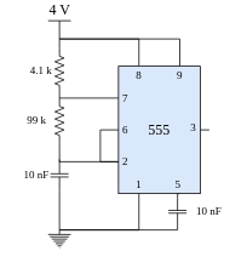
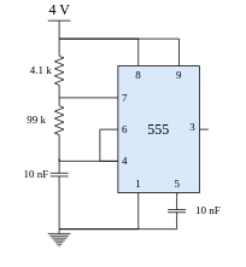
  <mxCell id="0" />
  <mxCell id="1" parent="0" />
  <mxCell id="2" style="edgeStyle=orthogonalEdgeStyle;rounded=0;orthogonalLoop=1;jettySize=auto;html=1;exitX=0;exitY=0.25;exitDx=0;exitDy=0;entryX=1;entryY=0.5;entryDx=0;entryDy=0;entryPerimeter=0;fontFamily=Charter;fontSize=16;endArrow=none;endFill=0;" edge="1" parent="1" source="9" target="14"><mxGeometry relative="1" as="geometry"><Array as="points"><mxPoint x="65" y="105" /></Array></mxGeometry></mxCell>
  <mxCell id="3" style="edgeStyle=orthogonalEdgeStyle;rounded=0;orthogonalLoop=1;jettySize=auto;html=1;exitX=0;exitY=0.75;exitDx=0;exitDy=0;entryX=1;entryY=0.5;entryDx=0;entryDy=0;entryPerimeter=0;fontFamily=Charter;fontSize=16;endArrow=none;endFill=0;" edge="1" parent="1" source="9" target="10"><mxGeometry relative="1" as="geometry" /></mxCell>
  <mxCell id="4" style="edgeStyle=orthogonalEdgeStyle;rounded=0;orthogonalLoop=1;jettySize=auto;html=1;exitX=0.75;exitY=1;exitDx=0;exitDy=0;entryX=0;entryY=0.5;entryDx=0;entryDy=0;entryPerimeter=0;fontFamily=Charter;fontSize=16;endArrow=none;endFill=0;" edge="1" parent="1" source="9" target="16"><mxGeometry relative="1" as="geometry" /></mxCell>
  <mxCell id="5" style="edgeStyle=orthogonalEdgeStyle;rounded=0;orthogonalLoop=1;jettySize=auto;html=1;exitX=0.25;exitY=1;exitDx=0;exitDy=0;entryX=0.5;entryY=0;entryDx=0;entryDy=0;entryPerimeter=0;fontFamily=Charter;fontSize=16;endArrow=none;endFill=0;" edge="1" parent="1" source="9" target="17"><mxGeometry relative="1" as="geometry"><Array as="points"><mxPoint x="152" y="250" /></Array></mxGeometry></mxCell>
  <mxCell id="6" style="edgeStyle=orthogonalEdgeStyle;rounded=0;orthogonalLoop=1;jettySize=auto;html=1;exitX=1;exitY=0.5;exitDx=0;exitDy=0;entryX=1;entryY=0.5;entryDx=0;entryDy=0;entryPerimeter=0;fontFamily=Charter;fontSize=16;endArrow=none;endFill=0;" edge="1" parent="1" source="9"><mxGeometry relative="1" as="geometry"><mxPoint x="230" y="140" as="targetPoint" /></mxGeometry></mxCell>
  <mxCell id="7" style="edgeStyle=orthogonalEdgeStyle;rounded=0;orthogonalLoop=1;jettySize=auto;html=1;exitX=0.25;exitY=0;exitDx=0;exitDy=0;entryX=0.5;entryY=0;entryDx=0;entryDy=0;entryPerimeter=0;fontFamily=Charter;fontSize=12;endArrow=none;endFill=0;" edge="1" parent="1" source="9" target="19"><mxGeometry relative="1" as="geometry"><Array as="points"><mxPoint x="153" y="40" /></Array></mxGeometry></mxCell>
  <mxCell id="8" style="edgeStyle=orthogonalEdgeStyle;rounded=0;orthogonalLoop=1;jettySize=auto;html=1;exitX=0.75;exitY=0;exitDx=0;exitDy=0;entryX=0.5;entryY=0;entryDx=0;entryDy=0;entryPerimeter=0;fontFamily=Charter;fontSize=12;endArrow=none;endFill=0;" edge="1" parent="1" source="9" target="19"><mxGeometry relative="1" as="geometry"><Array as="points"><mxPoint x="198" y="40" /></Array></mxGeometry></mxCell>
  <mxCell id="9" value="555" style="rounded=0;whiteSpace=wrap;html=1;fontFamily=Charter;fontSize=16;fillColor=#dae8fc;" vertex="1" parent="1"><mxGeometry x="130" y="70" width="90" height="140" as="geometry" /></mxCell>
  <mxCell id="10" value="" style="pointerEvents=1;verticalLabelPosition=bottom;shadow=0;dashed=0;align=center;html=1;verticalAlign=top;shape=mxgraph.electrical.resistors.resistor_2;rotation=90;" vertex="1" parent="1"><mxGeometry x="40" y="125" width="50" height="10" as="geometry" /></mxCell>
  <mxCell id="11" style="edgeStyle=orthogonalEdgeStyle;rounded=0;orthogonalLoop=1;jettySize=auto;html=1;exitX=1;exitY=0.5;exitDx=0;exitDy=0;exitPerimeter=0;entryX=0.5;entryY=0;entryDx=0;entryDy=0;entryPerimeter=0;fontFamily=Charter;fontSize=16;endArrow=none;endFill=0;" edge="1" parent="1" source="12" target="17"><mxGeometry relative="1" as="geometry" /></mxCell>
  <mxCell id="12" value="" style="pointerEvents=1;verticalLabelPosition=bottom;shadow=0;dashed=0;align=center;html=1;verticalAlign=top;shape=mxgraph.electrical.capacitors.capacitor_1;rotation=90;" vertex="1" parent="1"><mxGeometry x="47.5" y="180" width="35" height="20" as="geometry" /></mxCell>
  <mxCell id="13" style="edgeStyle=orthogonalEdgeStyle;rounded=0;orthogonalLoop=1;jettySize=auto;html=1;exitX=0;exitY=0.5;exitDx=0;exitDy=0;exitPerimeter=0;entryX=0.5;entryY=0;entryDx=0;entryDy=0;entryPerimeter=0;fontFamily=Charter;fontSize=16;endArrow=none;endFill=0;" edge="1" parent="1" source="14" target="19"><mxGeometry relative="1" as="geometry" /></mxCell>
  <mxCell id="14" value="" style="pointerEvents=1;verticalLabelPosition=bottom;shadow=0;dashed=0;align=center;html=1;verticalAlign=top;shape=mxgraph.electrical.resistors.resistor_2;rotation=90;" vertex="1" parent="1"><mxGeometry x="40" y="70" width="50" height="10" as="geometry" /></mxCell>
  <mxCell id="15" style="edgeStyle=orthogonalEdgeStyle;rounded=0;orthogonalLoop=1;jettySize=auto;html=1;exitX=1;exitY=0.5;exitDx=0;exitDy=0;exitPerimeter=0;entryX=0.5;entryY=0;entryDx=0;entryDy=0;entryPerimeter=0;fontFamily=Charter;fontSize=16;endArrow=none;endFill=0;" edge="1" parent="1" source="16" target="17"><mxGeometry relative="1" as="geometry"><Array as="points"><mxPoint x="195" y="250" /></Array></mxGeometry></mxCell>
  <mxCell id="16" value="" style="pointerEvents=1;verticalLabelPosition=bottom;shadow=0;dashed=0;align=center;html=1;verticalAlign=top;shape=mxgraph.electrical.capacitors.capacitor_1;rotation=90;" vertex="1" parent="1"><mxGeometry x="180" y="220" width="30" height="20" as="geometry" /></mxCell>
  <mxCell id="17" value="" style="pointerEvents=1;verticalLabelPosition=bottom;shadow=0;dashed=0;align=center;html=1;verticalAlign=top;shape=mxgraph.electrical.signal_sources.protective_earth;fontFamily=Charter;fontSize=16;" vertex="1" parent="1"><mxGeometry x="52.5" y="250" width="25" height="20" as="geometry" /></mxCell>
  <mxCell id="18" style="edgeStyle=orthogonalEdgeStyle;rounded=0;orthogonalLoop=1;jettySize=auto;html=1;exitX=0;exitY=0.5;exitDx=0;exitDy=0;entryX=0;entryY=0.75;entryDx=0;entryDy=0;fontFamily=Charter;fontSize=16;endArrow=none;endFill=0;" edge="1" parent="1" source="9" target="9"><mxGeometry relative="1" as="geometry"><Array as="points"><mxPoint x="110" y="140" /><mxPoint x="110" y="175" /></Array></mxGeometry></mxCell>
  <mxCell id="19" value="4 V" style="verticalLabelPosition=top;verticalAlign=bottom;shape=mxgraph.electrical.signal_sources.vdd;shadow=0;dashed=0;align=center;strokeWidth=1;fontSize=16;html=1;flipV=1;fontFamily=Charter;" vertex="1" parent="1"><mxGeometry x="52.5" y="20" width="25" height="20" as="geometry" /></mxCell>
  <mxCell id="20" value="1" style="text;html=1;strokeColor=none;fillColor=none;align=center;verticalAlign=middle;whiteSpace=wrap;rounded=0;fontFamily=Charter;fontSize=12;" vertex="1" parent="1"><mxGeometry x="145" y="190" width="15" height="20" as="geometry" /></mxCell>
  <mxCell id="21" value="5" style="text;html=1;strokeColor=none;fillColor=none;align=center;verticalAlign=middle;whiteSpace=wrap;rounded=0;fontFamily=Charter;fontSize=12;" vertex="1" parent="1"><mxGeometry x="187.5" y="190" width="15" height="20" as="geometry" /></mxCell>
- <mxCell id="22" value="2" style="text;html=1;strokeColor=none;fillColor=none;align=center;verticalAlign=middle;whiteSpace=wrap;rounded=0;fontFamily=Charter;fontSize=12;" vertex="1" parent="1"><mxGeometry x="130" y="165" width="15" height="20" as="geometry" /></mxCell>
+ <mxCell id="22" value="4" style="text;html=1;strokeColor=none;fillColor=none;align=center;verticalAlign=middle;whiteSpace=wrap;rounded=0;fontFamily=Charter;fontSize=12;" vertex="1" parent="1"><mxGeometry x="130" y="165" width="15" height="20" as="geometry" /></mxCell>
  <mxCell id="23" value="6" style="text;html=1;strokeColor=none;fillColor=none;align=center;verticalAlign=middle;whiteSpace=wrap;rounded=0;fontFamily=Charter;fontSize=12;" vertex="1" parent="1"><mxGeometry x="130" y="130" width="15" height="20" as="geometry" /></mxCell>
  <mxCell id="24" value="7" style="text;html=1;strokeColor=none;fillColor=none;align=center;verticalAlign=middle;whiteSpace=wrap;rounded=0;fontFamily=Charter;fontSize=12;" vertex="1" parent="1"><mxGeometry x="130" y="95" width="15" height="20" as="geometry" /></mxCell>
  <mxCell id="25" value="3" style="text;html=1;strokeColor=none;fillColor=none;align=center;verticalAlign=middle;whiteSpace=wrap;rounded=0;fontFamily=Charter;fontSize=12;" vertex="1" parent="1"><mxGeometry x="205" y="126.88" width="15" height="20" as="geometry" /></mxCell>
  <mxCell id="26" value="8" style="text;html=1;strokeColor=none;fillColor=none;align=center;verticalAlign=middle;whiteSpace=wrap;rounded=0;fontFamily=Charter;fontSize=12;" vertex="1" parent="1"><mxGeometry x="145" y="70" width="15" height="20" as="geometry" /></mxCell>
  <mxCell id="27" value="9" style="text;html=1;strokeColor=none;fillColor=none;align=center;verticalAlign=middle;whiteSpace=wrap;rounded=0;fontFamily=Charter;fontSize=12;" vertex="1" parent="1"><mxGeometry x="190" y="70" width="15" height="20" as="geometry" /></mxCell>
  <mxCell id="28" value="4.1 k" style="text;html=1;strokeColor=none;fillColor=none;align=center;verticalAlign=middle;whiteSpace=wrap;rounded=0;fontFamily=Charter;fontSize=12;" vertex="1" parent="1"><mxGeometry x="30" y="60" width="30" height="30" as="geometry" /></mxCell>
  <mxCell id="29" value="99 k" style="text;html=1;strokeColor=none;fillColor=none;align=center;verticalAlign=middle;whiteSpace=wrap;rounded=0;fontFamily=Charter;fontSize=12;" vertex="1" parent="1"><mxGeometry x="25" y="115" width="30" height="30" as="geometry" /></mxCell>
  <mxCell id="30" value="10 nF" style="text;html=1;strokeColor=none;fillColor=none;align=center;verticalAlign=middle;whiteSpace=wrap;rounded=0;fontFamily=Charter;fontSize=12;" vertex="1" parent="1"><mxGeometry x="20" y="175" width="40" height="30" as="geometry" /></mxCell>
  <mxCell id="31" value="10 nF" style="text;html=1;strokeColor=none;fillColor=none;align=center;verticalAlign=middle;whiteSpace=wrap;rounded=0;fontFamily=Charter;fontSize=12;" vertex="1" parent="1"><mxGeometry x="210" y="215" width="40" height="30" as="geometry" /></mxCell>
